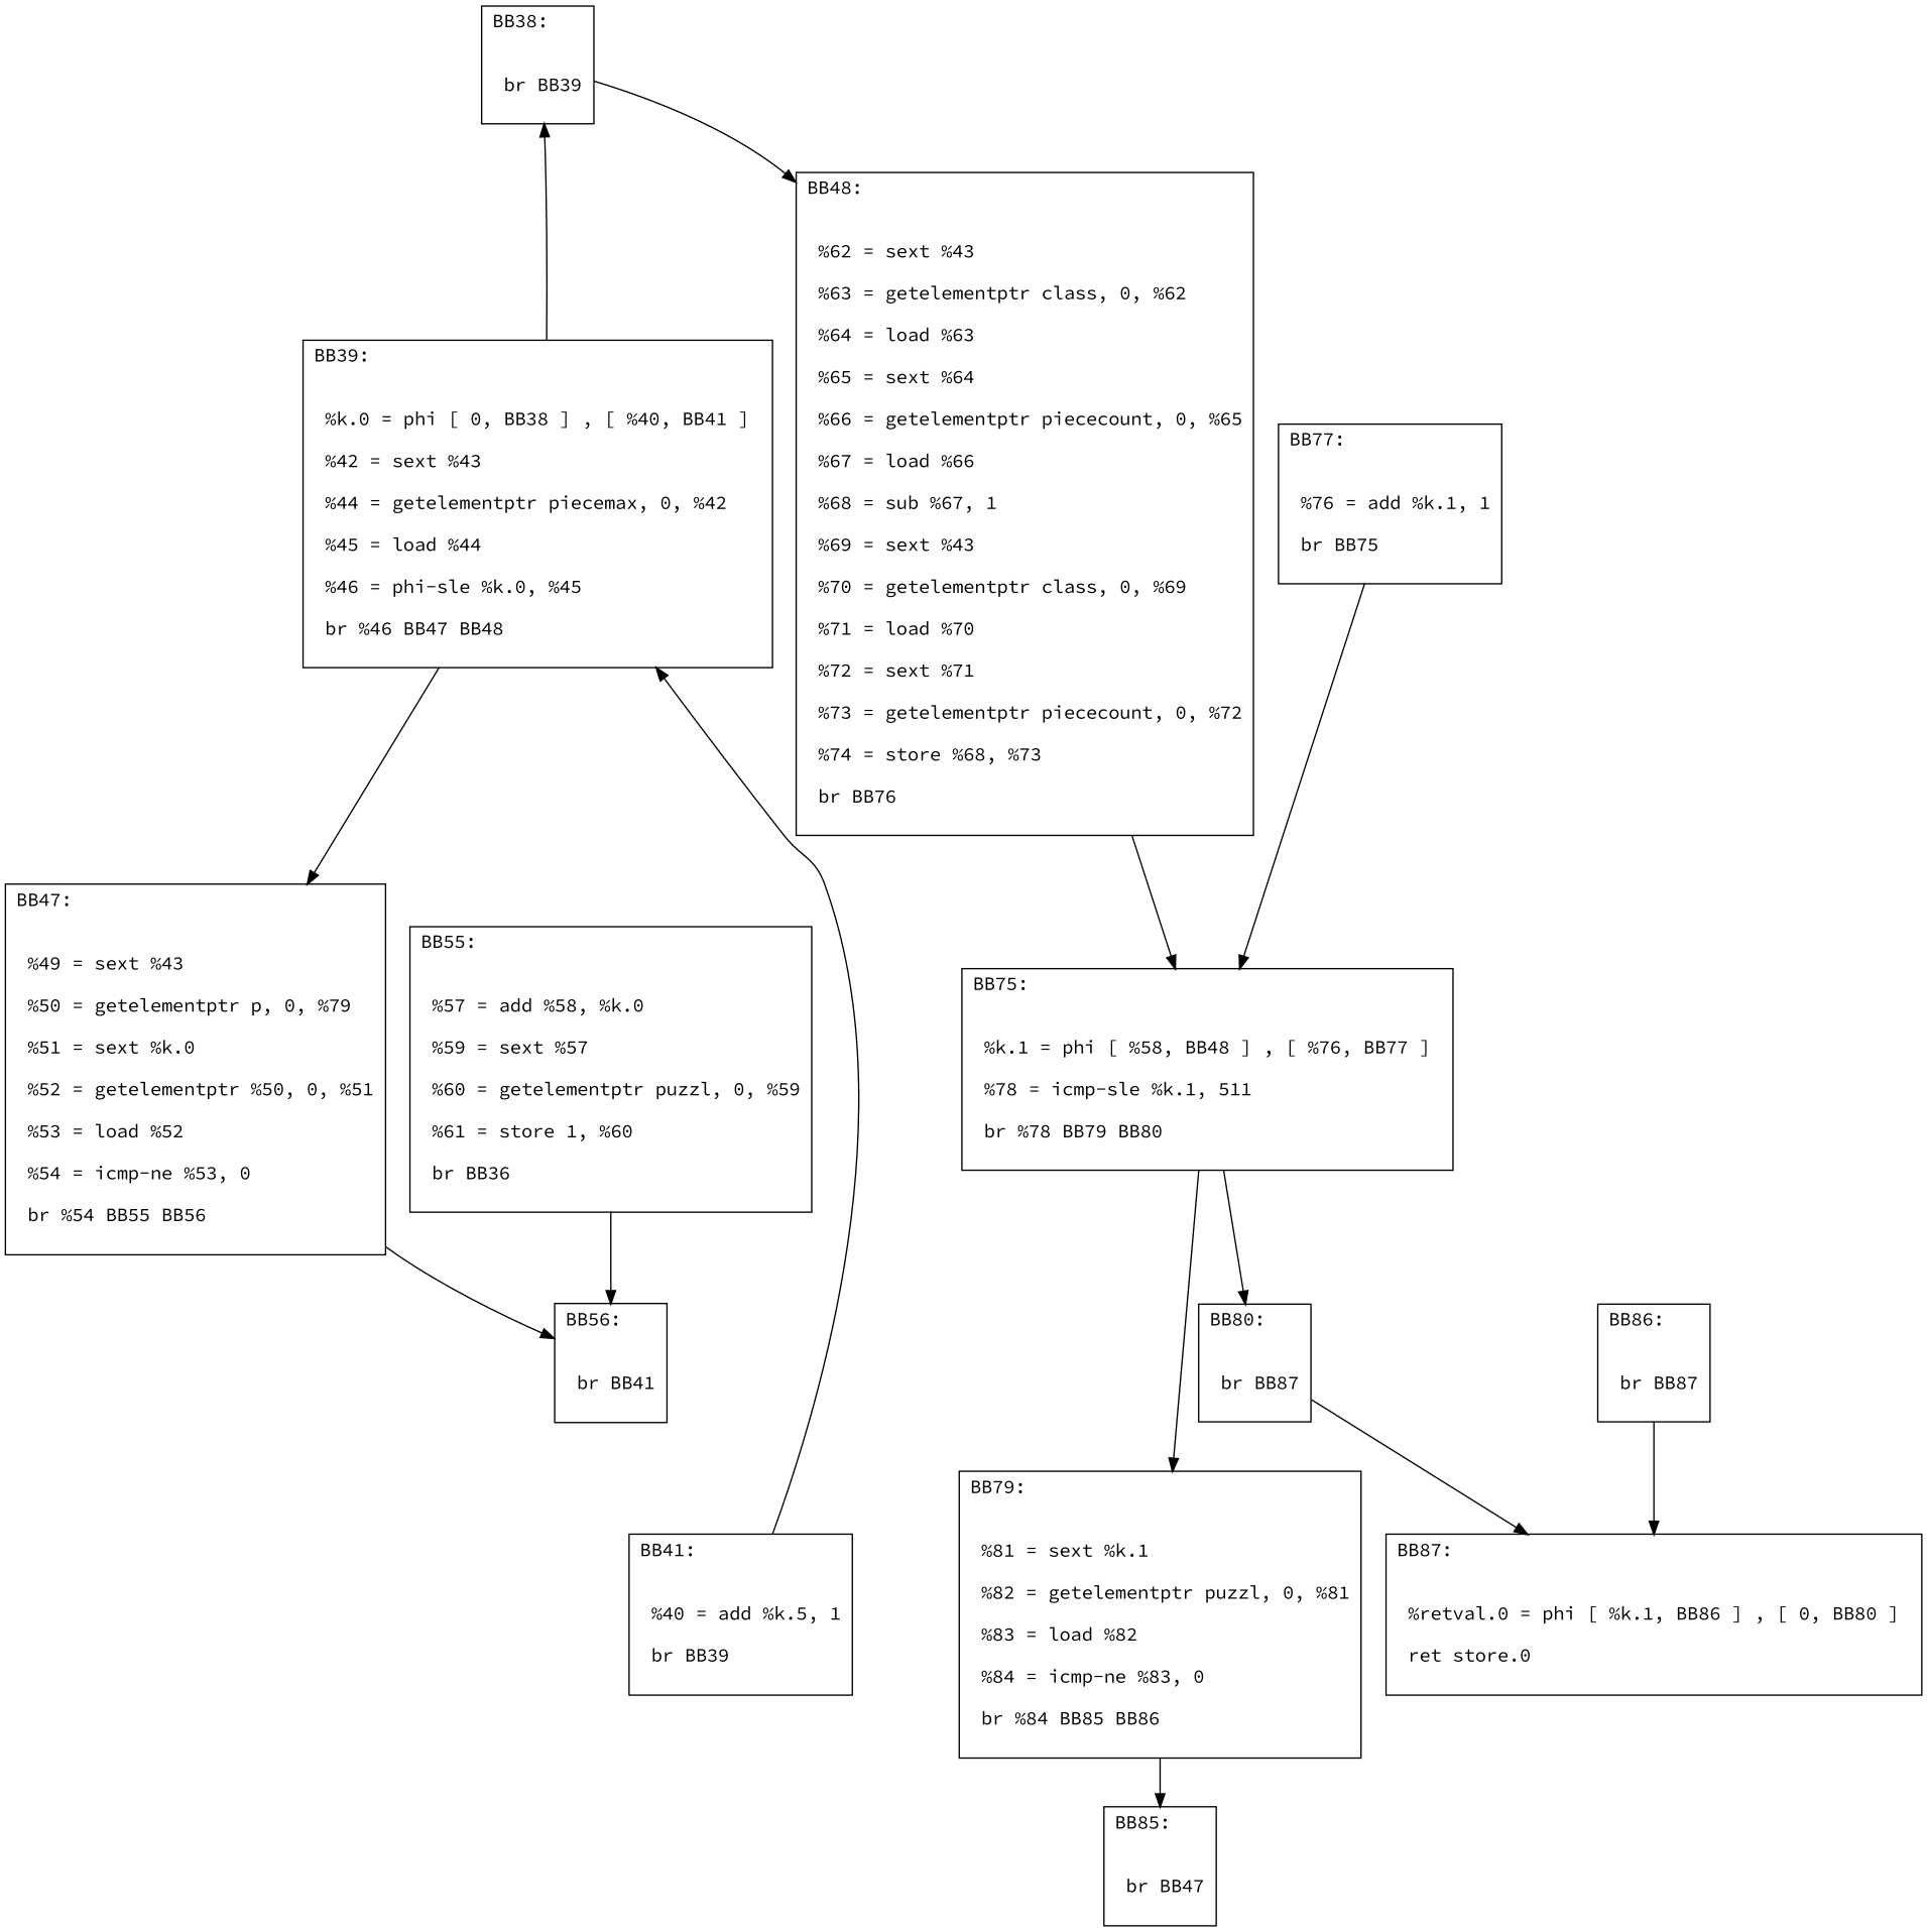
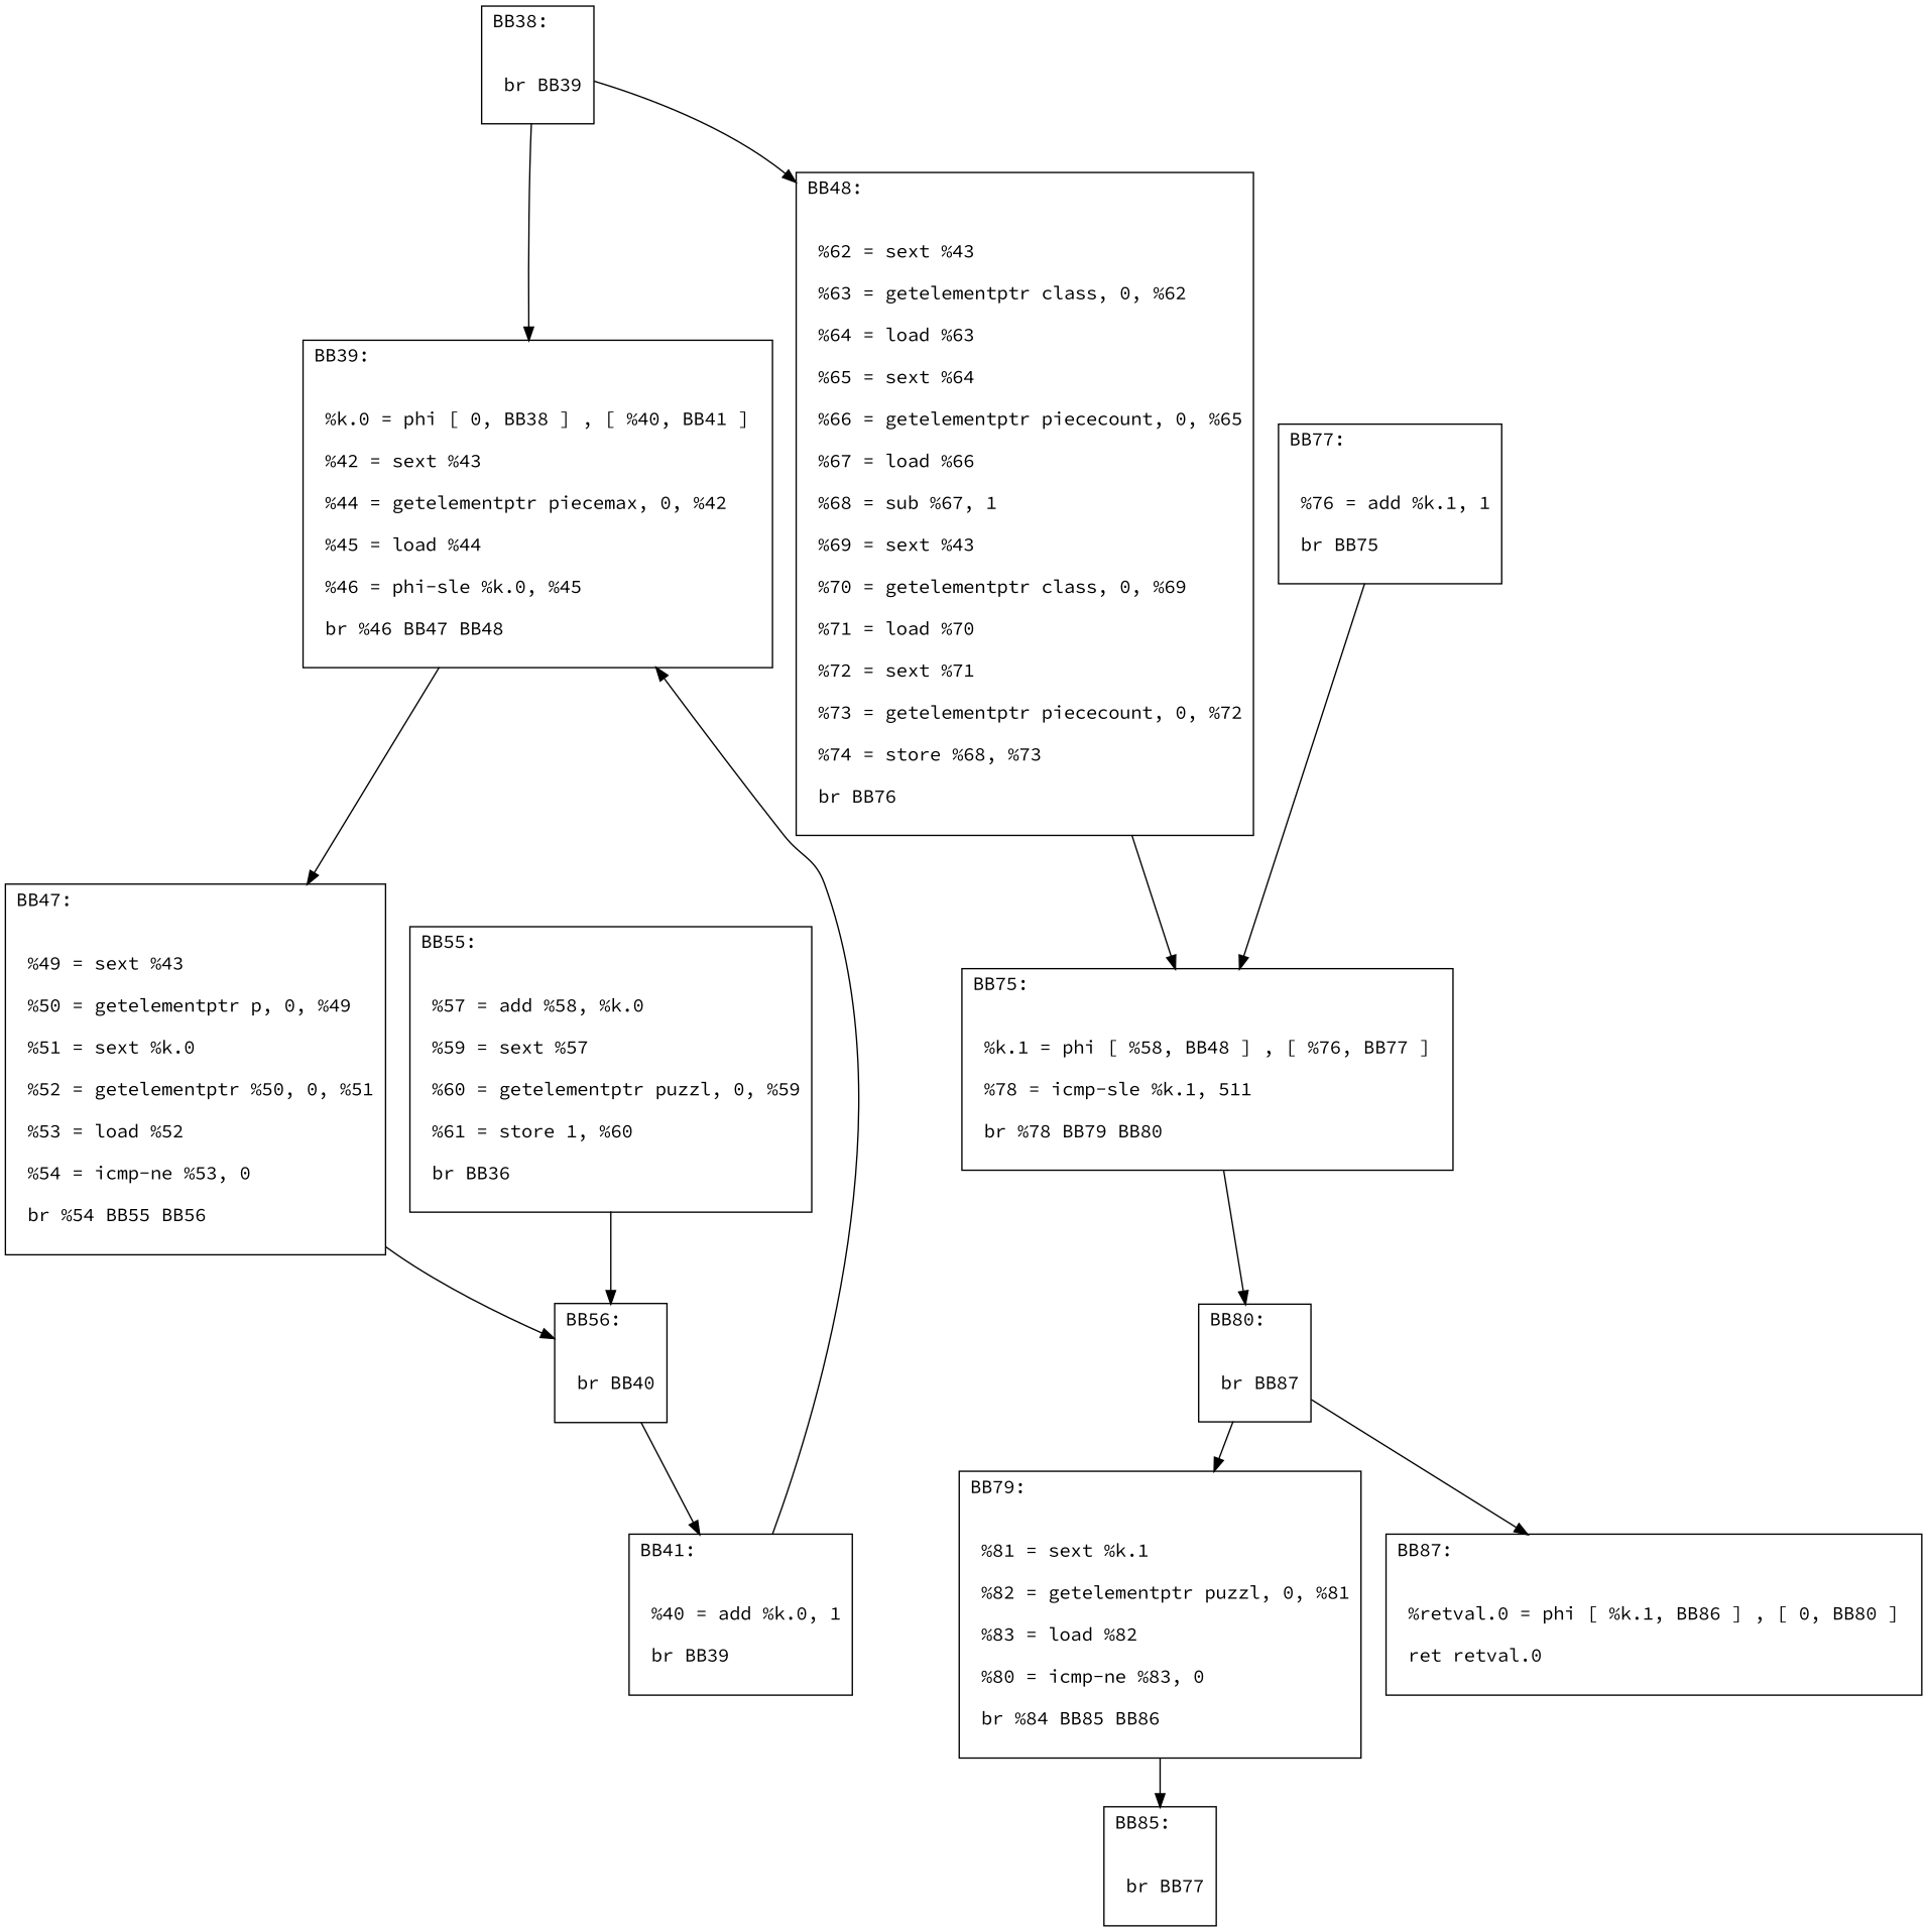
  digraph {
    fontname="Source Code Pro"
    node [fontname="Source Code Pro" shape=record]
    edge [fontname="Source Code Pro"]
    n1 [label="{BB38:\l\l\n             br BB39\l\n             }"]
    n2 [label="{BB39:\l\l\n             %k.0 = phi [ 0, BB38 ] , [ %40, BB41 ] \l\n             %42 = sext %43\l\n             %44 = getelementptr piecemax, 0, %42\l\n             %45 = load %44\l\n             %46 = phi-sle %k.0, %45\l\n             br %46 BB47 BB48\l\n             }"]
    n3 [label="{BB48:\l\l\n             %62 = sext %43\l\n             %63 = getelementptr class, 0, %62\l\n             %64 = load %63\l\n             %65 = sext %64\l\n             %66 = getelementptr piececount, 0, %65\l\n             %67 = load %66\l\n             %68 = sub %67, 1\l\n             %69 = sext %43\l\n             %70 = getelementptr class, 0, %69\l\n             %71 = load %70\l\n             %72 = sext %71\l\n             %73 = getelementptr piececount, 0, %72\l\n             %74 = store %68, %73\l\n             br BB76\l\n             }"]
-   n4 [label="{BB47:\l\l\n             %49 = sext %43\l\n             %50 = getelementptr p, 0, %79\l\n             %51 = sext %k.0\l\n             %52 = getelementptr %50, 0, %51\l\n             %53 = load %52\l\n             %54 = icmp-ne %53, 0\l\n             br %54 BB55 BB56\l\n             }"]
-   n5 [label="{BB56:\l\l\n             br BB41\l\n             }"]
+   n4 [label="{BB47:\l\l\n             %49 = sext %43\l\n             %50 = getelementptr p, 0, %49\l\n             %51 = sext %k.0\l\n             %52 = getelementptr %50, 0, %51\l\n             %53 = load %52\l\n             %54 = icmp-ne %53, 0\l\n             br %54 BB55 BB56\l\n             }"]
+   n5 [label="{BB56:\l\l\n             br BB40\l\n             }"]
    n6 [label="{BB75:\l\l\n             %k.1 = phi [ %58, BB48 ] , [ %76, BB77 ] \l\n             %78 = icmp-sle %k.1, 511\l\n             br %78 BB79 BB80\l\n             }"]
    n7 [label="{BB55:\l\l\n             %57 = add %58, %k.0\l\n             %59 = sext %57\l\n             %60 = getelementptr puzzl, 0, %59\l\n             %61 = store 1, %60\l\n             br BB36\l\n             }"]
-   n8 [label="{BB41:\l\l\n             %40 = add %k.5, 1\l\n             br BB39\l\n             }"]
-   n9 [label="{BB79:\l\l\n             %81 = sext %k.1\l\n             %82 = getelementptr puzzl, 0, %81\l\n             %83 = load %82\l\n             %84 = icmp-ne %83, 0\l\n             br %84 BB85 BB86\l\n             }"]
+   n8 [label="{BB41:\l\l\n             %40 = add %k.0, 1\l\n             br BB39\l\n             }"]
+   n9 [label="{BB79:\l\l\n             %81 = sext %k.1\l\n             %82 = getelementptr puzzl, 0, %81\l\n             %83 = load %82\l\n             %80 = icmp-ne %83, 0\l\n             br %84 BB85 BB86\l\n             }"]
    n10 [label="{BB80:\l\l\n             br BB87\l\n             }"]
-   n11 [label="{BB85:\l\l\n             br BB47\l\n             }"]
-   n12 [label="{BB87:\l\l\n             %retval.0 = phi [ %k.1, BB86 ] , [ 0, BB80 ] \l\n             ret store.0\l\n             }"]
-   n13 [label="{BB86:\l\l\n             br BB87\l\n             }"]
+   n11 [label="{BB85:\l\l\n             br BB77\l\n             }"]
+   n12 [label="{BB87:\l\l\n             %retval.0 = phi [ %k.1, BB86 ] , [ 0, BB80 ] \l\n             ret retval.0\l\n             }"]
    n14 [label="{BB77:\l\l\n             %76 = add %k.1, 1\l\n             br BB75\l\n             }"]
-   n2 -> n1
+   n1 -> n2
    n1 -> n3
    n2 -> n4
    n3 -> n6
    n4 -> n5
-   n6 -> n9
+   n5 -> n8
+   n10 -> n9
    n6 -> n10
    n7 -> n5
    n8 -> n2
    n9 -> n11
    n10 -> n12
-   n13 -> n12
    n14 -> n6
  }
